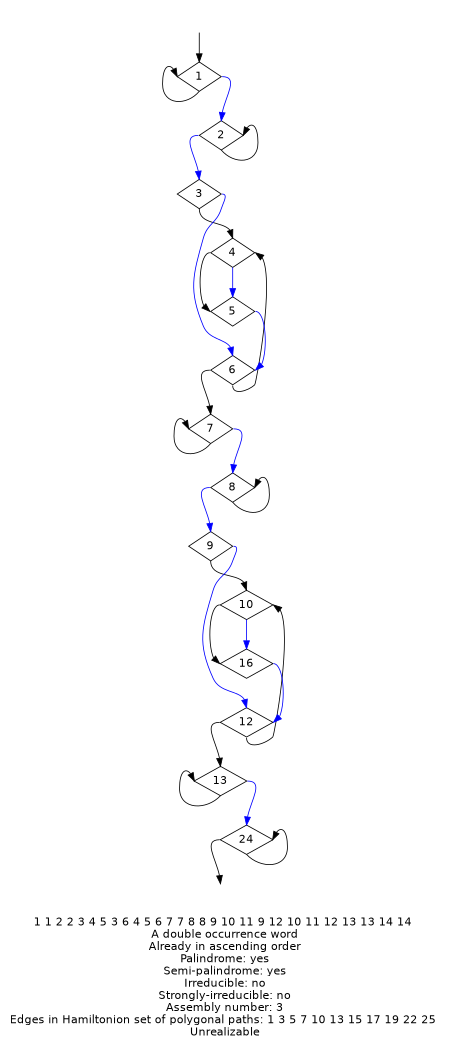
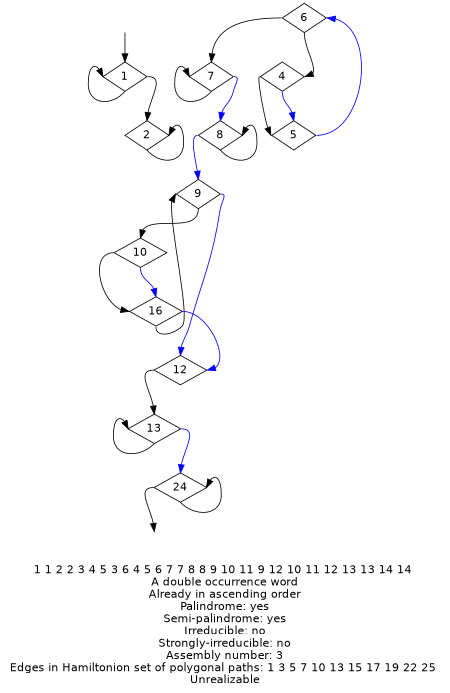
  digraph {
    fontname=Helvetica
    label="1 1 2 2 3 4 5 3 6 4 5 6 7 7 8 8 9 10 11 9 12 10 11 12 13 13 14 14 \nA double occurrence word\nAlready in ascending order\nPalindrome: yes\nSemi-palindrome: yes\nIrreducible: no\nStrongly-irreducible: no\nAssembly number: 3\nEdges in Hamiltonion set of polygonal paths: 1 3 5 7 10 13 15 17 19 22 25 \nUnrealizable\n"
    node [fontname=Helvetica shape=diamond]
    edge [headport=n tailport=s]
    a [style=invis]
    1
    2
    b [style=invis]
-   3
    4
    6
    5
    7
    8
    9
    10
    12
    n14 [label=16]
    13
    n16 [label=24]
    a -> 1
    1 -> 1 [headport=w]
-   1 -> 2 [color=blue tailport=e]
+   1 -> 2 [color=black tailport=e]
    2 -> 2 [headport=e]
-   2 -> 3 [color=blue tailport=w]
-   3 -> 4
-   3 -> 6 [color=blue tailport=e]
    4 -> 5 [color=blue]
    4 -> 5 [headport=w tailport=w]
    6 -> 4 [headport=e]
    6 -> 7 [tailport=w]
    5 -> 6 [color=blue headport=e tailport=e]
    7 -> 7 [headport=w]
    7 -> 8 [color=blue tailport=e]
    8 -> 8 [headport=e]
    8 -> 9 [color=blue tailport=w]
    9 -> 10
    9 -> 12 [color=blue tailport=e]
    10 -> n14 [color=blue]
    10 -> n14 [headport=w tailport=w]
-   12 -> 10 [headport=e]
    12 -> 13 [tailport=w]
+   n14 -> 9 [headport=w]
    n14 -> 12 [color=blue headport=e tailport=e]
    13 -> 13 [headport=w]
    13 -> n16 [color=blue tailport=e]
    n16 -> b [tailport=w]
    n16 -> n16 [headport=e]
  }
